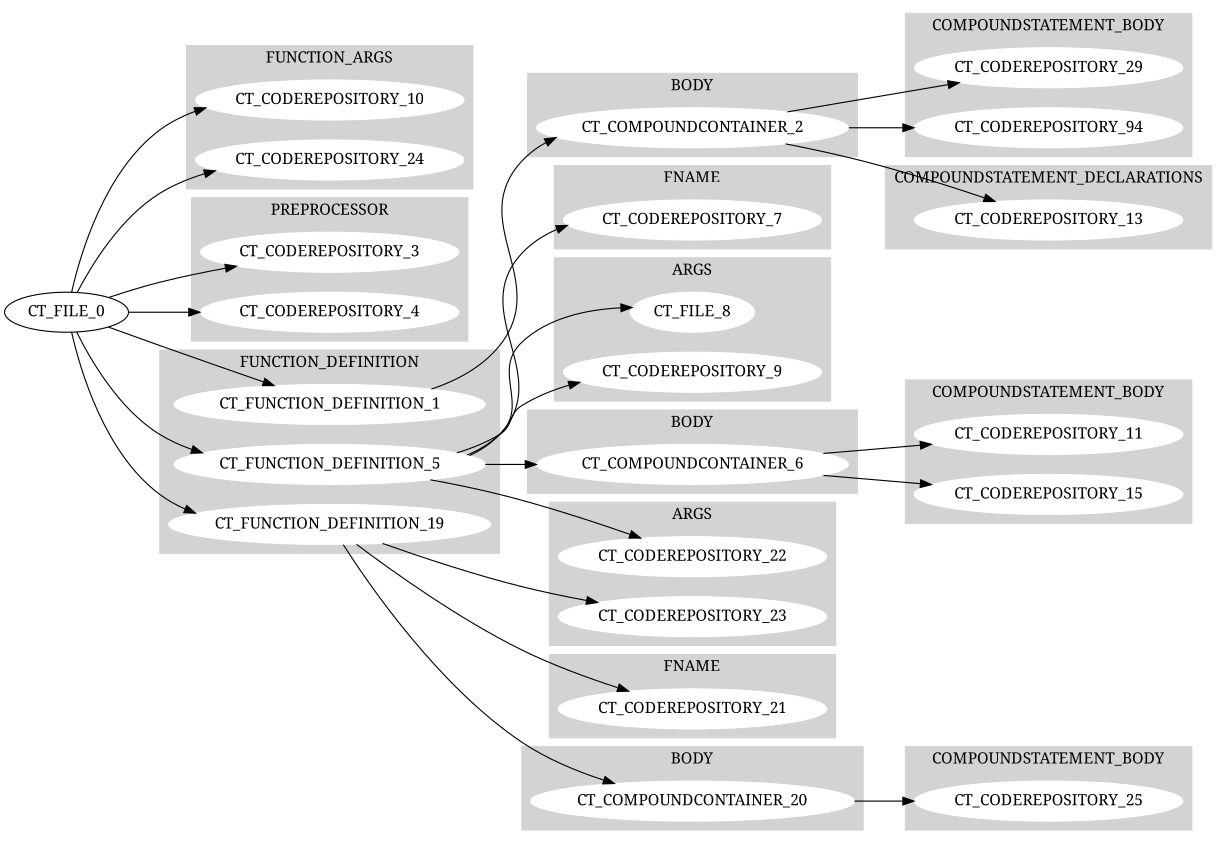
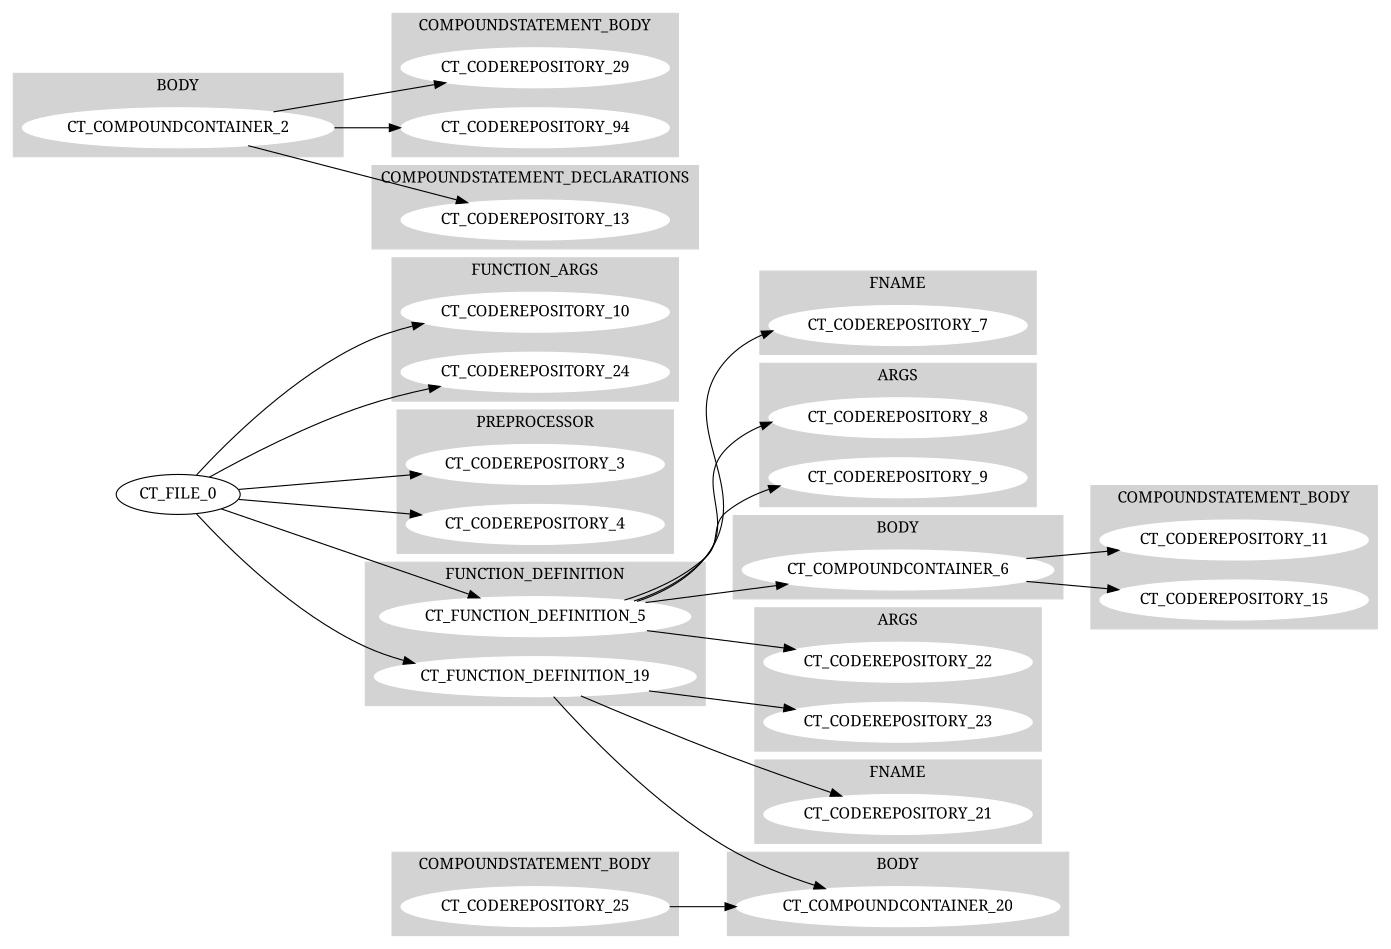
  digraph {
    fontname="Noto Serif"
    rankdir=LR
    node [color=white fontname="Noto Serif" style=filled]
    edge [fontname="Noto Serif"]
    CT_CODEREPOSITORY_10
    CT_CODEREPOSITORY_24
    CT_CODEREPOSITORY_3
    CT_CODEREPOSITORY_4
-   CT_FUNCTION_DEFINITION_1
    CT_FUNCTION_DEFINITION_5
    CT_FUNCTION_DEFINITION_19
    CT_COMPOUNDCONTAINER_2
    CT_CODEREPOSITORY_29
    n10 [label=CT_CODEREPOSITORY_94]
    CT_CODEREPOSITORY_13
    CT_CODEREPOSITORY_7
-   CT_CODEREPOSITORY_8 [label=CT_FILE_8]
+   CT_CODEREPOSITORY_8
    CT_CODEREPOSITORY_9
    CT_COMPOUNDCONTAINER_6
    CT_CODEREPOSITORY_11
    CT_CODEREPOSITORY_15
    CT_CODEREPOSITORY_21
    CT_CODEREPOSITORY_22
    CT_CODEREPOSITORY_23
    CT_COMPOUNDCONTAINER_20
    CT_CODEREPOSITORY_25
    CT_FILE_0 [color="" style=""]
    subgraph cluster_1 {
      color=lightgrey
      label=FUNCTION_ARGS
      style=filled
      CT_CODEREPOSITORY_10
      CT_CODEREPOSITORY_24
    }
    subgraph cluster_2 {
      color=lightgrey
      label=PREPROCESSOR
      style=filled
      CT_CODEREPOSITORY_3
      CT_CODEREPOSITORY_4
    }
    subgraph cluster_3 {
      color=lightgrey
      label=FUNCTION_DEFINITION
      style=filled
-     CT_FUNCTION_DEFINITION_1
      CT_FUNCTION_DEFINITION_5
      CT_FUNCTION_DEFINITION_19
    }
    subgraph cluster_4 {
      color=lightgrey
      label=BODY
      style=filled
      CT_COMPOUNDCONTAINER_2
    }
    subgraph cluster_5 {
      color=lightgrey
      label=COMPOUNDSTATEMENT_BODY
      style=filled
      CT_CODEREPOSITORY_29
      n10
    }
    subgraph cluster_6 {
      color=lightgrey
      label=COMPOUNDSTATEMENT_DECLARATIONS
      style=filled
      CT_CODEREPOSITORY_13
    }
    subgraph cluster_7 {
      color=lightgrey
      label=FNAME
      style=filled
      CT_CODEREPOSITORY_7
    }
    subgraph cluster_8 {
      color=lightgrey
      label=ARGS
      style=filled
      CT_CODEREPOSITORY_8
      CT_CODEREPOSITORY_9
    }
    subgraph cluster_9 {
      color=lightgrey
      label=BODY
      style=filled
      CT_COMPOUNDCONTAINER_6
    }
    subgraph cluster_10 {
      color=lightgrey
      label=COMPOUNDSTATEMENT_BODY
      style=filled
      CT_CODEREPOSITORY_11
      CT_CODEREPOSITORY_15
    }
    subgraph cluster_11 {
      color=lightgrey
      label=FNAME
      style=filled
      CT_CODEREPOSITORY_21
    }
    subgraph cluster_12 {
      color=lightgrey
      label=ARGS
      style=filled
      CT_CODEREPOSITORY_22
      CT_CODEREPOSITORY_23
    }
    subgraph cluster_13 {
      color=lightgrey
      label=BODY
      style=filled
      CT_COMPOUNDCONTAINER_20
    }
    subgraph cluster_14 {
      color=lightgrey
      label=COMPOUNDSTATEMENT_BODY
      style=filled
      CT_CODEREPOSITORY_25
    }
-   CT_FUNCTION_DEFINITION_1 -> CT_COMPOUNDCONTAINER_2
    CT_FUNCTION_DEFINITION_5 -> CT_CODEREPOSITORY_7
    CT_FUNCTION_DEFINITION_5 -> CT_CODEREPOSITORY_8
    CT_FUNCTION_DEFINITION_5 -> CT_CODEREPOSITORY_9
    CT_FUNCTION_DEFINITION_5 -> CT_COMPOUNDCONTAINER_6
    CT_FUNCTION_DEFINITION_5 -> CT_CODEREPOSITORY_22
    CT_FUNCTION_DEFINITION_19 -> CT_CODEREPOSITORY_21
    CT_FUNCTION_DEFINITION_19 -> CT_CODEREPOSITORY_23
    CT_FUNCTION_DEFINITION_19 -> CT_COMPOUNDCONTAINER_20
    CT_COMPOUNDCONTAINER_2 -> CT_CODEREPOSITORY_29
    CT_COMPOUNDCONTAINER_2 -> n10
    CT_COMPOUNDCONTAINER_2 -> CT_CODEREPOSITORY_13
    CT_COMPOUNDCONTAINER_6 -> CT_CODEREPOSITORY_11
    CT_COMPOUNDCONTAINER_6 -> CT_CODEREPOSITORY_15
-   CT_COMPOUNDCONTAINER_20 -> CT_CODEREPOSITORY_25
+   CT_CODEREPOSITORY_25 -> CT_COMPOUNDCONTAINER_20
    CT_FILE_0 -> CT_CODEREPOSITORY_10
    CT_FILE_0 -> CT_CODEREPOSITORY_24
    CT_FILE_0 -> CT_CODEREPOSITORY_3
    CT_FILE_0 -> CT_CODEREPOSITORY_4
-   CT_FILE_0 -> CT_FUNCTION_DEFINITION_1
    CT_FILE_0 -> CT_FUNCTION_DEFINITION_5
    CT_FILE_0 -> CT_FUNCTION_DEFINITION_19
  }
